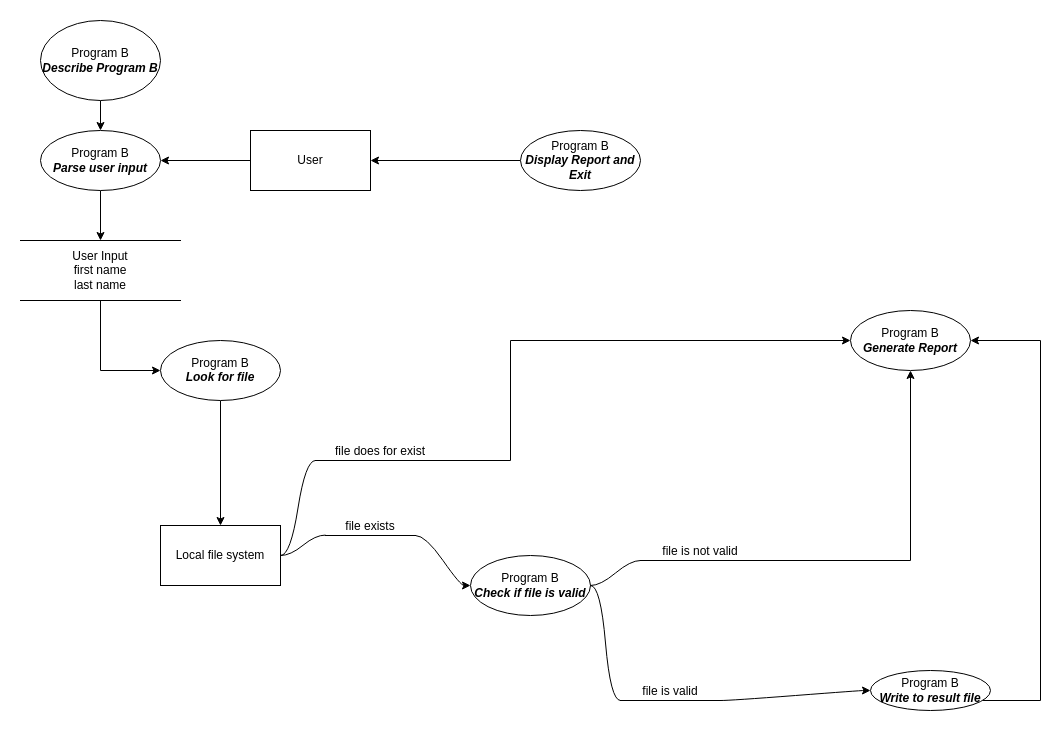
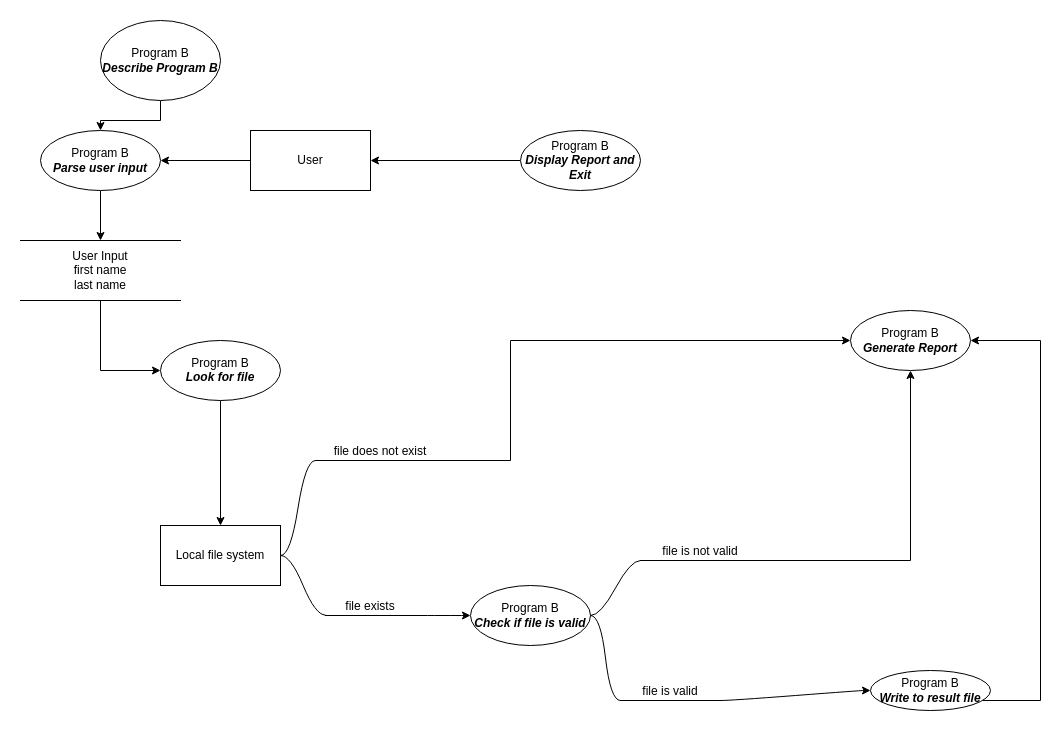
  <mxCell id="0" />
  <mxCell id="1" parent="0" />
  <mxCell id="2" style="edgeStyle=orthogonalEdgeStyle;rounded=0;orthogonalLoop=1;jettySize=auto;html=1;" edge="1" parent="1" source="3" target="30"><mxGeometry relative="1" as="geometry" /></mxCell>
  <mxCell id="3" value="Program B&lt;div&gt;&lt;b&gt;&lt;i&gt;&lt;span style=&quot;line-height: 13.8px; font-family: Arial, sans-serif;&quot; lang=&quot;EN&quot;&gt;Look for file&lt;/span&gt;&lt;/i&gt;&lt;/b&gt;&lt;/div&gt;" style="ellipse;whiteSpace=wrap;html=1;aspect=fixed;" vertex="1" parent="1"><mxGeometry x="160" y="340" width="120" height="60" as="geometry" /></mxCell>
- <mxCell id="4" value="Program B&lt;div&gt;&lt;font face=&quot;Arial, sans-serif&quot;&gt;&lt;b&gt;&lt;i&gt;Check if file is valid&lt;/i&gt;&lt;/b&gt;&lt;/font&gt;&lt;/div&gt;" style="ellipse;whiteSpace=wrap;html=1;aspect=fixed;" vertex="1" parent="1"><mxGeometry x="470" y="555" width="120" height="60" as="geometry" /></mxCell>
+ <mxCell id="4" value="Program B&lt;div&gt;&lt;font face=&quot;Arial, sans-serif&quot;&gt;&lt;b&gt;&lt;i&gt;Check if file is valid&lt;/i&gt;&lt;/b&gt;&lt;/font&gt;&lt;/div&gt;" style="ellipse;whiteSpace=wrap;html=1;aspect=fixed;" vertex="1" parent="1"><mxGeometry x="470" y="585" width="120" height="60" as="geometry" /></mxCell>
  <mxCell id="5" style="edgeStyle=orthogonalEdgeStyle;rounded=0;orthogonalLoop=1;jettySize=auto;html=1;entryX=1;entryY=0.5;entryDx=0;entryDy=0;" edge="1" parent="1" source="6" target="25"><mxGeometry relative="1" as="geometry"><Array as="points"><mxPoint x="1040" y="700" /><mxPoint x="1040" y="340" /></Array></mxGeometry></mxCell>
  <mxCell id="6" value="Program B&lt;div&gt;&lt;font face=&quot;Arial, sans-serif&quot;&gt;&lt;b&gt;&lt;i&gt;Write to result file&lt;/i&gt;&lt;/b&gt;&lt;/font&gt;&lt;/div&gt;" style="ellipse;whiteSpace=wrap;html=1;aspect=fixed;" vertex="1" parent="1"><mxGeometry x="870" y="670" width="120" height="40" as="geometry" /></mxCell>
  <mxCell id="7" style="edgeStyle=orthogonalEdgeStyle;rounded=0;orthogonalLoop=1;jettySize=auto;html=1;entryX=0;entryY=0.5;entryDx=0;entryDy=0;" edge="1" parent="1" source="8" target="3"><mxGeometry relative="1" as="geometry" /></mxCell>
  <mxCell id="8" value="User Input&lt;div&gt;first name&lt;/div&gt;&lt;div&gt;last name&lt;/div&gt;" style="shape=partialRectangle;whiteSpace=wrap;html=1;top=0;bottom=0;fillColor=none;direction=south;" vertex="1" parent="1"><mxGeometry x="20" y="240" width="160" height="60" as="geometry" /></mxCell>
  <mxCell id="9" style="edgeStyle=orthogonalEdgeStyle;rounded=0;orthogonalLoop=1;jettySize=auto;html=1;" edge="1" parent="1" source="10" target="8"><mxGeometry relative="1" as="geometry" /></mxCell>
  <mxCell id="10" value="Program B&lt;div&gt;&lt;font face=&quot;Arial, sans-serif&quot;&gt;&lt;b&gt;&lt;i&gt;Parse user input&lt;/i&gt;&lt;/b&gt;&lt;/font&gt;&lt;/div&gt;" style="ellipse;whiteSpace=wrap;html=1;aspect=fixed;" vertex="1" parent="1"><mxGeometry x="40" y="130" width="120" height="60" as="geometry" /></mxCell>
  <mxCell id="11" style="edgeStyle=orthogonalEdgeStyle;rounded=0;orthogonalLoop=1;jettySize=auto;html=1;entryX=1;entryY=0.5;entryDx=0;entryDy=0;" edge="1" parent="1" source="12" target="10"><mxGeometry relative="1" as="geometry" /></mxCell>
  <mxCell id="12" value="User" style="rounded=0;whiteSpace=wrap;html=1;" vertex="1" parent="1"><mxGeometry x="250" y="130" width="120" height="60" as="geometry" /></mxCell>
  <mxCell id="13" style="edgeStyle=elbowEdgeStyle;rounded=0;orthogonalLoop=1;jettySize=auto;html=1;startArrow=none;endArrow=classic;segment=10;sourcePerimeterSpacing=0;targetPerimeterSpacing=0;entryX=0.5;entryY=1;entryDx=0;entryDy=0;endFill=1;" edge="1" parent="1" source="14" target="25"><mxGeometry relative="1" as="geometry"><Array as="points"><mxPoint x="910" y="470" /></Array></mxGeometry></mxCell>
  <mxCell id="14" value="file is not valid" style="whiteSpace=wrap;html=1;shape=partialRectangle;top=0;left=0;bottom=1;right=0;points=[[0,1],[1,1]];fillColor=none;align=center;verticalAlign=bottom;routingCenterY=0.5;snapToPoint=1;recursiveResize=0;autosize=1;treeFolding=1;treeMoving=1;newEdgeStyle={&quot;edgeStyle&quot;:&quot;entityRelationEdgeStyle&quot;,&quot;startArrow&quot;:&quot;none&quot;,&quot;endArrow&quot;:&quot;none&quot;,&quot;segment&quot;:10,&quot;curved&quot;:1,&quot;sourcePerimeterSpacing&quot;:0,&quot;targetPerimeterSpacing&quot;:0};" vertex="1" parent="1"><mxGeometry x="640" y="530" width="120" height="30" as="geometry" /></mxCell>
  <mxCell id="15" value="" style="edgeStyle=entityRelationEdgeStyle;startArrow=none;endArrow=none;segment=10;curved=1;sourcePerimeterSpacing=0;targetPerimeterSpacing=0;rounded=0;exitX=1;exitY=0.5;exitDx=0;exitDy=0;" edge="1" target="14" parent="1" source="4"><mxGeometry relative="1" as="geometry"><mxPoint x="760" y="540" as="sourcePoint" /><Array as="points"><mxPoint x="880" y="550" /></Array></mxGeometry></mxCell>
  <mxCell id="16" style="edgeStyle=entityRelationEdgeStyle;rounded=0;orthogonalLoop=1;jettySize=auto;html=1;startArrow=none;endArrow=classic;segment=10;curved=1;sourcePerimeterSpacing=0;targetPerimeterSpacing=0;exitX=1;exitY=1;exitDx=0;exitDy=0;entryX=0;entryY=0.5;entryDx=0;entryDy=0;endFill=1;" edge="1" parent="1" source="17" target="6"><mxGeometry relative="1" as="geometry" /></mxCell>
  <mxCell id="17" value="file is valid" style="whiteSpace=wrap;html=1;shape=partialRectangle;top=0;left=0;bottom=1;right=0;points=[[0,1],[1,1]];fillColor=none;align=center;verticalAlign=bottom;routingCenterY=0.5;snapToPoint=1;recursiveResize=0;autosize=1;treeFolding=1;treeMoving=1;newEdgeStyle={&quot;edgeStyle&quot;:&quot;entityRelationEdgeStyle&quot;,&quot;startArrow&quot;:&quot;none&quot;,&quot;endArrow&quot;:&quot;none&quot;,&quot;segment&quot;:10,&quot;curved&quot;:1,&quot;sourcePerimeterSpacing&quot;:0,&quot;targetPerimeterSpacing&quot;:0};" vertex="1" parent="1"><mxGeometry x="620" y="670" width="100" height="30" as="geometry" /></mxCell>
  <mxCell id="18" value="" style="edgeStyle=entityRelationEdgeStyle;startArrow=none;endArrow=none;segment=10;curved=1;sourcePerimeterSpacing=0;targetPerimeterSpacing=0;rounded=0;exitX=1;exitY=0.5;exitDx=0;exitDy=0;" edge="1" parent="1" target="17" source="4"><mxGeometry relative="1" as="geometry"><mxPoint x="760" y="540" as="sourcePoint" /><Array as="points"><mxPoint x="770" y="470" /><mxPoint x="880" y="550" /></Array></mxGeometry></mxCell>
  <mxCell id="19" value="" style="edgeStyle=entityRelationEdgeStyle;startArrow=none;endArrow=none;segment=10;curved=1;sourcePerimeterSpacing=0;targetPerimeterSpacing=0;rounded=0;entryX=0;entryY=1;entryDx=0;entryDy=0;exitX=1;exitY=0.5;exitDx=0;exitDy=0;" edge="1" parent="1" source="30" target="22"><mxGeometry relative="1" as="geometry"><mxPoint x="300" y="570" as="sourcePoint" /><mxPoint x="340" y="490" as="targetPoint" /><Array as="points"><mxPoint x="420" y="580" /></Array></mxGeometry></mxCell>
  <mxCell id="20" value="" style="edgeStyle=entityRelationEdgeStyle;startArrow=none;endArrow=none;segment=10;curved=1;sourcePerimeterSpacing=0;targetPerimeterSpacing=0;rounded=0;entryX=0;entryY=0.986;entryDx=0;entryDy=0;entryPerimeter=0;exitX=1;exitY=0.5;exitDx=0;exitDy=0;" edge="1" parent="1" source="30" target="24"><mxGeometry relative="1" as="geometry"><mxPoint x="300" y="570" as="sourcePoint" /><Array as="points"><mxPoint x="310" y="500" /><mxPoint x="420" y="580" /></Array><mxPoint x="330" y="630" as="targetPoint" /></mxGeometry></mxCell>
  <mxCell id="21" style="edgeStyle=elbowEdgeStyle;rounded=0;orthogonalLoop=1;jettySize=auto;html=1;startArrow=none;endArrow=classic;segment=10;sourcePerimeterSpacing=0;targetPerimeterSpacing=0;entryX=0;entryY=0.5;entryDx=0;entryDy=0;endFill=1;" edge="1" parent="1" source="22" target="25"><mxGeometry relative="1" as="geometry"><Array as="points"><mxPoint x="510" y="400" /></Array></mxGeometry></mxCell>
- <mxCell id="22" value="file does for exist" style="whiteSpace=wrap;html=1;shape=partialRectangle;top=0;left=0;bottom=1;right=0;points=[[0,1],[1,1]];fillColor=none;align=center;verticalAlign=bottom;routingCenterY=0.5;snapToPoint=1;recursiveResize=0;autosize=1;treeFolding=1;treeMoving=1;newEdgeStyle={&quot;edgeStyle&quot;:&quot;entityRelationEdgeStyle&quot;,&quot;startArrow&quot;:&quot;none&quot;,&quot;endArrow&quot;:&quot;none&quot;,&quot;segment&quot;:10,&quot;curved&quot;:1,&quot;sourcePerimeterSpacing&quot;:0,&quot;targetPerimeterSpacing&quot;:0};" vertex="1" parent="1"><mxGeometry x="315" y="430" width="130" height="30" as="geometry" /></mxCell>
+ <mxCell id="22" value="file does not exist" style="whiteSpace=wrap;html=1;shape=partialRectangle;top=0;left=0;bottom=1;right=0;points=[[0,1],[1,1]];fillColor=none;align=center;verticalAlign=bottom;routingCenterY=0.5;snapToPoint=1;recursiveResize=0;autosize=1;treeFolding=1;treeMoving=1;newEdgeStyle={&quot;edgeStyle&quot;:&quot;entityRelationEdgeStyle&quot;,&quot;startArrow&quot;:&quot;none&quot;,&quot;endArrow&quot;:&quot;none&quot;,&quot;segment&quot;:10,&quot;curved&quot;:1,&quot;sourcePerimeterSpacing&quot;:0,&quot;targetPerimeterSpacing&quot;:0};" vertex="1" parent="1"><mxGeometry x="315" y="430" width="130" height="30" as="geometry" /></mxCell>
  <mxCell id="23" style="edgeStyle=entityRelationEdgeStyle;rounded=0;orthogonalLoop=1;jettySize=auto;html=1;startArrow=none;endArrow=classic;segment=10;curved=1;sourcePerimeterSpacing=0;targetPerimeterSpacing=0;entryX=0;entryY=0.5;entryDx=0;entryDy=0;flowAnimation=0;endFill=1;" edge="1" parent="1" source="24" target="4"><mxGeometry relative="1" as="geometry" /></mxCell>
- <mxCell id="24" value="file exists" style="whiteSpace=wrap;html=1;shape=partialRectangle;top=0;left=0;bottom=1;right=0;points=[[0,1],[1,1]];fillColor=none;align=center;verticalAlign=bottom;routingCenterY=0.5;snapToPoint=1;recursiveResize=0;autosize=1;treeFolding=1;treeMoving=1;newEdgeStyle={&quot;edgeStyle&quot;:&quot;entityRelationEdgeStyle&quot;,&quot;startArrow&quot;:&quot;none&quot;,&quot;endArrow&quot;:&quot;none&quot;,&quot;segment&quot;:10,&quot;curved&quot;:1,&quot;sourcePerimeterSpacing&quot;:0,&quot;targetPerimeterSpacing&quot;:0};" vertex="1" parent="1"><mxGeometry x="325" y="505" width="90" height="30" as="geometry" /></mxCell>
+ <mxCell id="24" value="file exists" style="whiteSpace=wrap;html=1;shape=partialRectangle;top=0;left=0;bottom=1;right=0;points=[[0,1],[1,1]];fillColor=none;align=center;verticalAlign=bottom;routingCenterY=0.5;snapToPoint=1;recursiveResize=0;autosize=1;treeFolding=1;treeMoving=1;newEdgeStyle={&quot;edgeStyle&quot;:&quot;entityRelationEdgeStyle&quot;,&quot;startArrow&quot;:&quot;none&quot;,&quot;endArrow&quot;:&quot;none&quot;,&quot;segment&quot;:10,&quot;curved&quot;:1,&quot;sourcePerimeterSpacing&quot;:0,&quot;targetPerimeterSpacing&quot;:0};" vertex="1" parent="1"><mxGeometry x="325" y="585" width="90" height="30" as="geometry" /></mxCell>
  <mxCell id="25" value="Program B&lt;div&gt;&lt;font face=&quot;Arial, sans-serif&quot;&gt;&lt;b&gt;&lt;i&gt;Generate Report&lt;/i&gt;&lt;/b&gt;&lt;/font&gt;&lt;/div&gt;" style="ellipse;whiteSpace=wrap;html=1;aspect=fixed;" vertex="1" parent="1"><mxGeometry x="850" y="310" width="120" height="60" as="geometry" /></mxCell>
  <mxCell id="26" style="edgeStyle=orthogonalEdgeStyle;rounded=0;orthogonalLoop=1;jettySize=auto;html=1;entryX=0.5;entryY=0;entryDx=0;entryDy=0;" edge="1" parent="1" source="27" target="10"><mxGeometry relative="1" as="geometry" /></mxCell>
- <mxCell id="27" value="Program B&lt;div&gt;&lt;font face=&quot;Arial, sans-serif&quot;&gt;&lt;b&gt;&lt;i&gt;Describe Program B&lt;/i&gt;&lt;/b&gt;&lt;/font&gt;&lt;/div&gt;" style="ellipse;whiteSpace=wrap;html=1;aspect=fixed;" vertex="1" parent="1"><mxGeometry x="40" y="20" width="120" height="80" as="geometry" /></mxCell>
+ <mxCell id="27" value="Program B&lt;div&gt;&lt;font face=&quot;Arial, sans-serif&quot;&gt;&lt;b&gt;&lt;i&gt;Describe Program B&lt;/i&gt;&lt;/b&gt;&lt;/font&gt;&lt;/div&gt;" style="ellipse;whiteSpace=wrap;html=1;aspect=fixed;" vertex="1" parent="1"><mxGeometry x="100" y="20" width="120" height="80" as="geometry" /></mxCell>
  <mxCell id="28" style="edgeStyle=orthogonalEdgeStyle;rounded=0;orthogonalLoop=1;jettySize=auto;html=1;entryX=1;entryY=0.5;entryDx=0;entryDy=0;" edge="1" parent="1" source="29" target="12"><mxGeometry relative="1" as="geometry" /></mxCell>
  <mxCell id="29" value="Program B&lt;div&gt;&lt;font face=&quot;Arial, sans-serif&quot;&gt;&lt;b&gt;&lt;i&gt;Display Report and Exit&lt;/i&gt;&lt;/b&gt;&lt;/font&gt;&lt;/div&gt;" style="ellipse;whiteSpace=wrap;html=1;aspect=fixed;" vertex="1" parent="1"><mxGeometry x="520" y="130" width="120" height="60" as="geometry" /></mxCell>
  <mxCell id="30" value="Local file system" style="rounded=0;whiteSpace=wrap;html=1;" vertex="1" parent="1"><mxGeometry x="160" y="525" width="120" height="60" as="geometry" /></mxCell>
